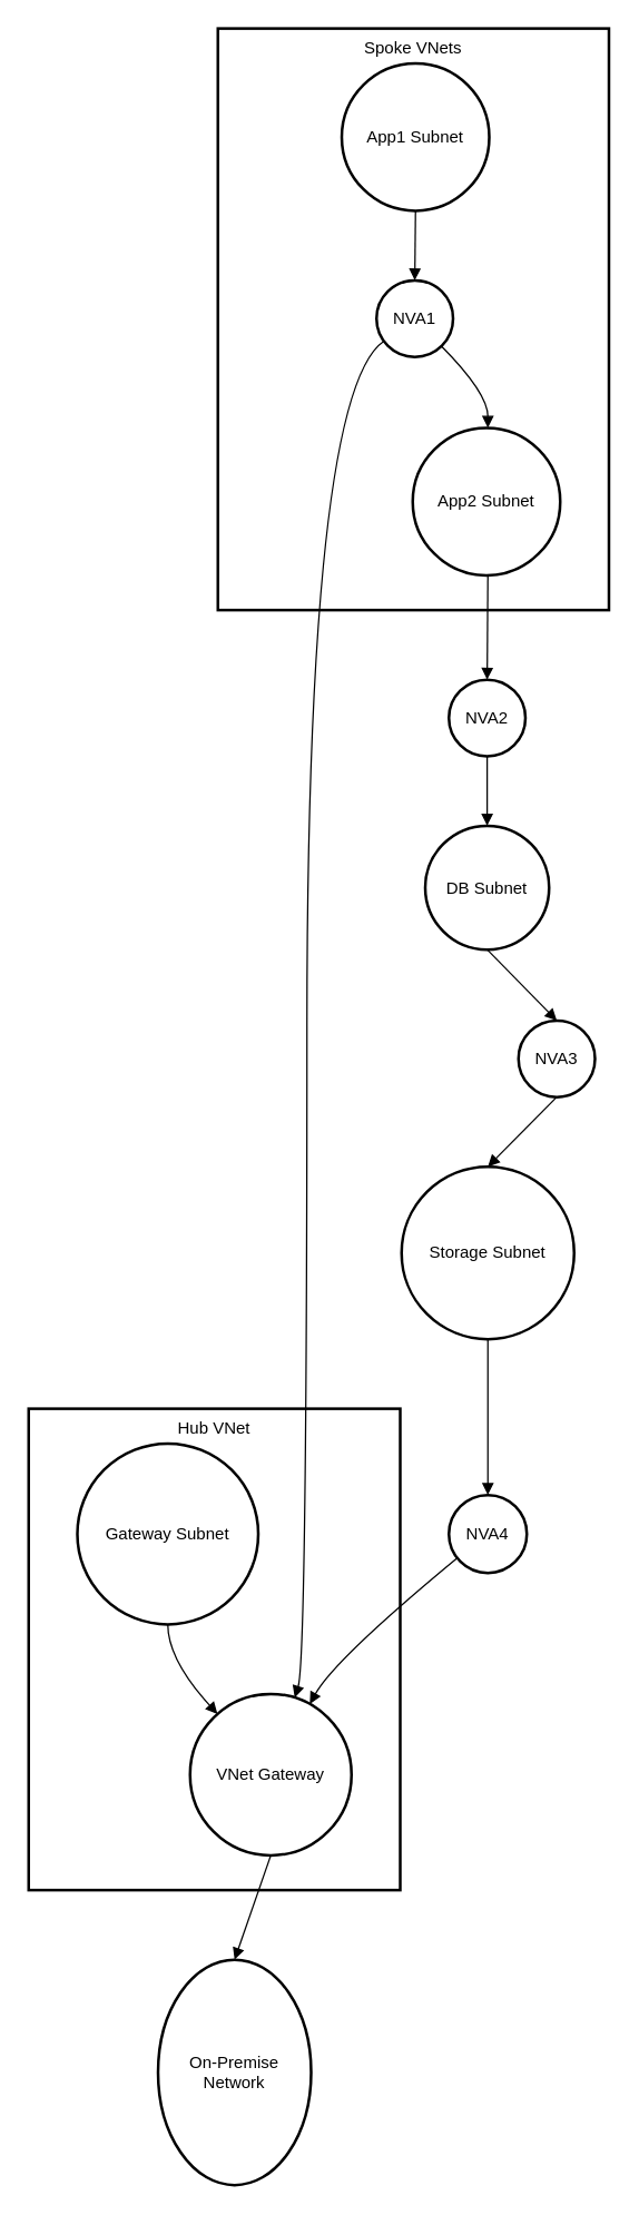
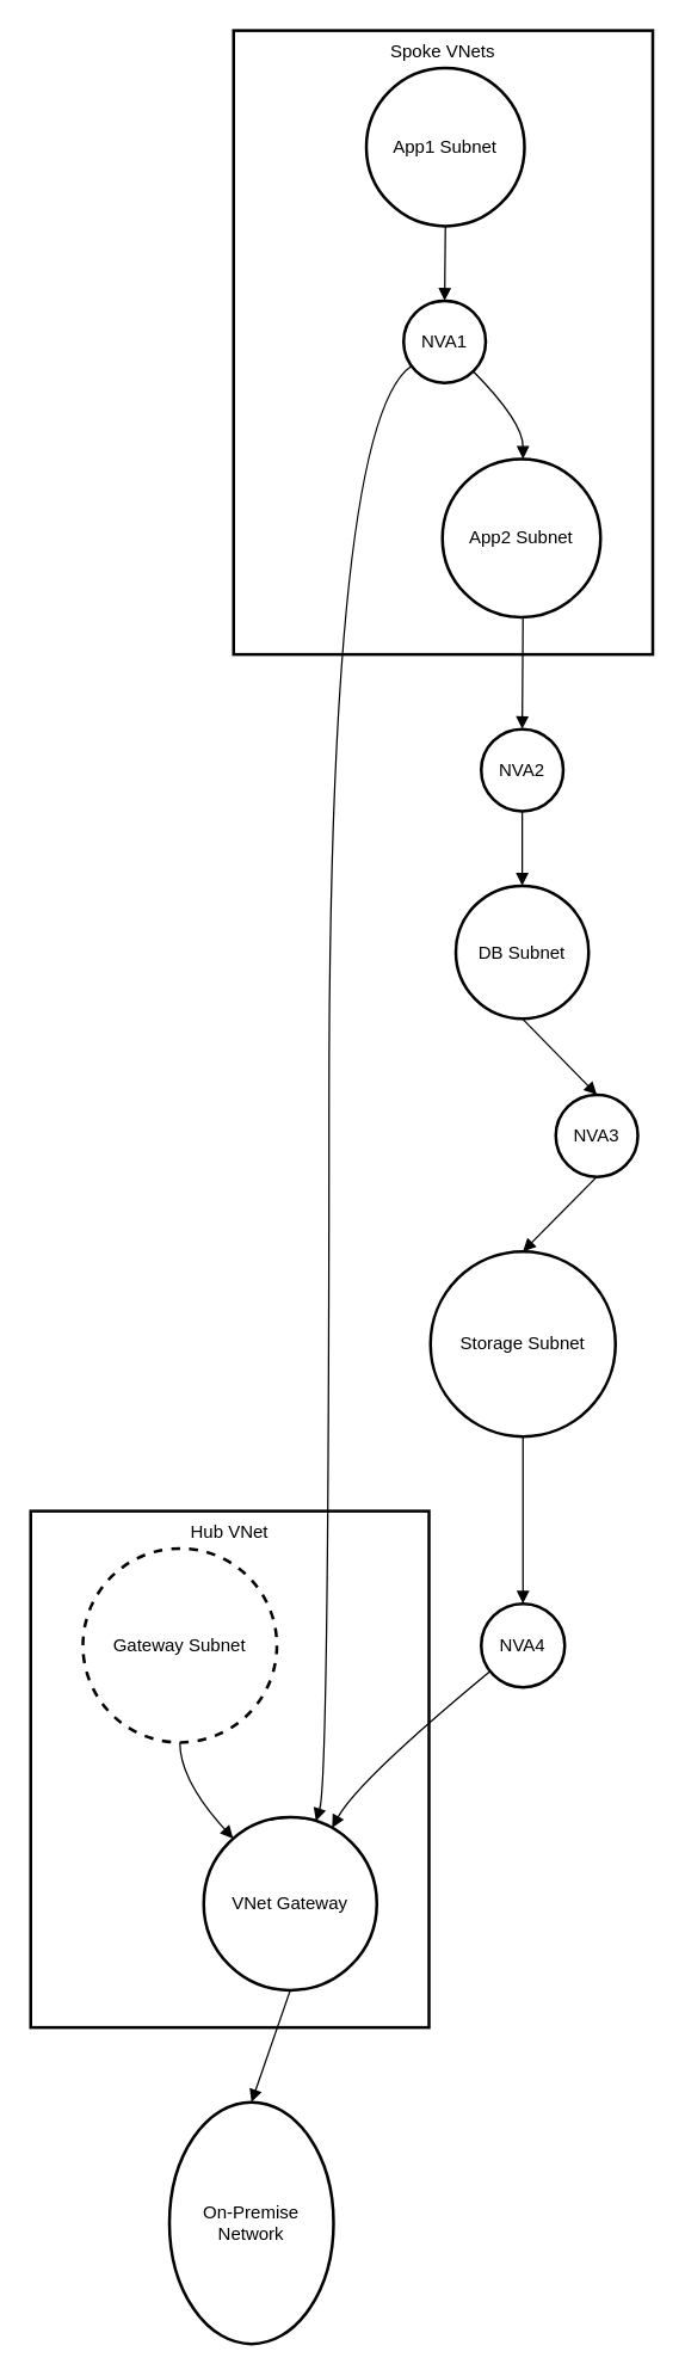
  <mxCell id="0" />
  <mxCell id="1" parent="0" />
  <mxCell id="2" value="Spoke VNets" style="whiteSpace=wrap;strokeWidth=2;verticalAlign=top;" vertex="1" parent="1"><mxGeometry x="156" width="281" height="418" as="geometry" y="20" /></mxCell>
  <mxCell id="3" value="NVA1" style="ellipse;aspect=fixed;strokeWidth=2;whiteSpace=wrap;" vertex="1" parent="1"><mxGeometry x="270" y="201" width="55" height="55" as="geometry" /></mxCell>
  <mxCell id="4" value="App1 Subnet" style="ellipse;aspect=fixed;strokeWidth=2;whiteSpace=wrap;" vertex="1" parent="1"><mxGeometry x="245" y="45" width="106" height="106" as="geometry" /></mxCell>
  <mxCell id="5" value="App2 Subnet" style="ellipse;aspect=fixed;strokeWidth=2;whiteSpace=wrap;" vertex="1" parent="1"><mxGeometry x="296" y="307" width="106" height="106" as="geometry" /></mxCell>
  <mxCell id="6" value="Hub VNet" style="whiteSpace=wrap;strokeWidth=2;verticalAlign=top;" vertex="1" parent="1"><mxGeometry y="1012" width="267" height="346" as="geometry" x="20" /></mxCell>
  <mxCell id="7" value="VNet Gateway" style="ellipse;aspect=fixed;strokeWidth=2;whiteSpace=wrap;" vertex="1" parent="1"><mxGeometry x="136" y="1217" width="116" height="116" as="geometry" /></mxCell>
- <mxCell id="8" value="Gateway Subnet" style="ellipse;aspect=fixed;strokeWidth=2;whiteSpace=wrap;" vertex="1" parent="1"><mxGeometry x="55" y="1037" width="130" height="130" as="geometry" /></mxCell>
+ <mxCell id="8" value="Gateway Subnet" style="ellipse;aspect=fixed;strokeWidth=2;whiteSpace=wrap;dashed=1;" vertex="1" parent="1"><mxGeometry x="55" y="1037" width="130" height="130" as="geometry" /></mxCell>
  <mxCell id="9" value="NVA2" style="ellipse;aspect=fixed;strokeWidth=2;whiteSpace=wrap;" vertex="1" parent="1"><mxGeometry x="322" y="488" width="55" height="55" as="geometry" /></mxCell>
  <mxCell id="10" value="DB Subnet" style="ellipse;aspect=fixed;strokeWidth=2;whiteSpace=wrap;" vertex="1" parent="1"><mxGeometry x="305" y="593" width="89" height="89" as="geometry" /></mxCell>
  <mxCell id="11" value="NVA3" style="ellipse;aspect=fixed;strokeWidth=2;whiteSpace=wrap;" vertex="1" parent="1"><mxGeometry x="372" y="733" width="55" height="55" as="geometry" /></mxCell>
  <mxCell id="12" value="Storage Subnet" style="ellipse;aspect=fixed;strokeWidth=2;whiteSpace=wrap;" vertex="1" parent="1"><mxGeometry x="288" y="838" width="124" height="124" as="geometry" /></mxCell>
  <mxCell id="13" value="NVA4" style="ellipse;aspect=fixed;strokeWidth=2;whiteSpace=wrap;" vertex="1" parent="1"><mxGeometry x="322" y="1074" width="56" height="56" as="geometry" /></mxCell>
  <mxCell id="14" value="On-Premise Network" style="ellipse;aspect=fixed;strokeWidth=2;whiteSpace=wrap;" vertex="1" parent="1"><mxGeometry x="113" y="1408" width="110" height="162" as="geometry" /></mxCell>
  <mxCell id="15" value="" style="curved=1;startArrow=none;endArrow=block;exitX=0.5;exitY=1;entryX=0.06;entryY=0;" edge="1" parent="1" source="8" target="7"><mxGeometry relative="1" as="geometry"><Array as="points"><mxPoint x="120" y="1192" /></Array></mxGeometry></mxCell>
  <mxCell id="16" value="" style="curved=1;startArrow=none;endArrow=block;exitX=0.5;exitY=1;entryX=0.51;entryY=0;" edge="1" parent="1" source="4" target="3"><mxGeometry relative="1" as="geometry"><Array as="points" /></mxGeometry></mxCell>
  <mxCell id="17" value="" style="curved=1;startArrow=none;endArrow=block;exitX=1;exitY=1.01;entryX=0.51;entryY=0;" edge="1" parent="1" source="3" target="5"><mxGeometry relative="1" as="geometry"><Array as="points"><mxPoint x="350" y="282" /></Array></mxGeometry></mxCell>
  <mxCell id="18" value="" style="curved=1;startArrow=none;endArrow=block;exitX=0.01;exitY=0.85;entryX=0.66;entryY=0;" edge="1" parent="1" source="3" target="7"><mxGeometry relative="1" as="geometry"><Array as="points"><mxPoint x="220" y="282" /><mxPoint x="220" y="1192" /></Array></mxGeometry></mxCell>
  <mxCell id="19" value="" style="curved=1;startArrow=none;endArrow=block;exitX=0.51;exitY=1;entryX=0.5;entryY=0;" edge="1" parent="1" source="5" target="9"><mxGeometry relative="1" as="geometry"><Array as="points" /></mxGeometry></mxCell>
  <mxCell id="20" value="" style="curved=1;startArrow=none;endArrow=block;exitX=0.5;exitY=1.01;entryX=0.5;entryY=0;" edge="1" parent="1" source="9" target="10"><mxGeometry relative="1" as="geometry"><Array as="points" /></mxGeometry></mxCell>
  <mxCell id="21" value="" style="curved=1;startArrow=none;endArrow=block;exitX=0.5;exitY=1.01;entryX=0.5;entryY=-0.01;" edge="1" parent="1" source="10" target="11"><mxGeometry relative="1" as="geometry"><Array as="points" /></mxGeometry></mxCell>
  <mxCell id="22" value="" style="curved=1;startArrow=none;endArrow=block;exitX=0.5;exitY=1;entryX=0.5;entryY=0;" edge="1" parent="1" source="11" target="12"><mxGeometry relative="1" as="geometry"><Array as="points" /></mxGeometry></mxCell>
  <mxCell id="23" value="" style="curved=1;startArrow=none;endArrow=block;exitX=0.5;exitY=1;entryX=0.49;entryY=0.01;" edge="1" parent="1" source="12" target="13"><mxGeometry relative="1" as="geometry"><Array as="points" /></mxGeometry></mxCell>
  <mxCell id="24" value="" style="curved=1;startArrow=none;endArrow=block;exitX=0;exitY=0.91;entryX=0.78;entryY=0;" edge="1" parent="1" source="13" target="7"><mxGeometry relative="1" as="geometry"><Array as="points"><mxPoint x="240" y="1192" /></Array></mxGeometry></mxCell>
  <mxCell id="25" value="" style="curved=1;startArrow=none;endArrow=block;exitX=0.5;exitY=1;entryX=0.5;entryY=0;" edge="1" parent="1" source="7" target="14"><mxGeometry relative="1" as="geometry"><Array as="points" /></mxGeometry></mxCell>
